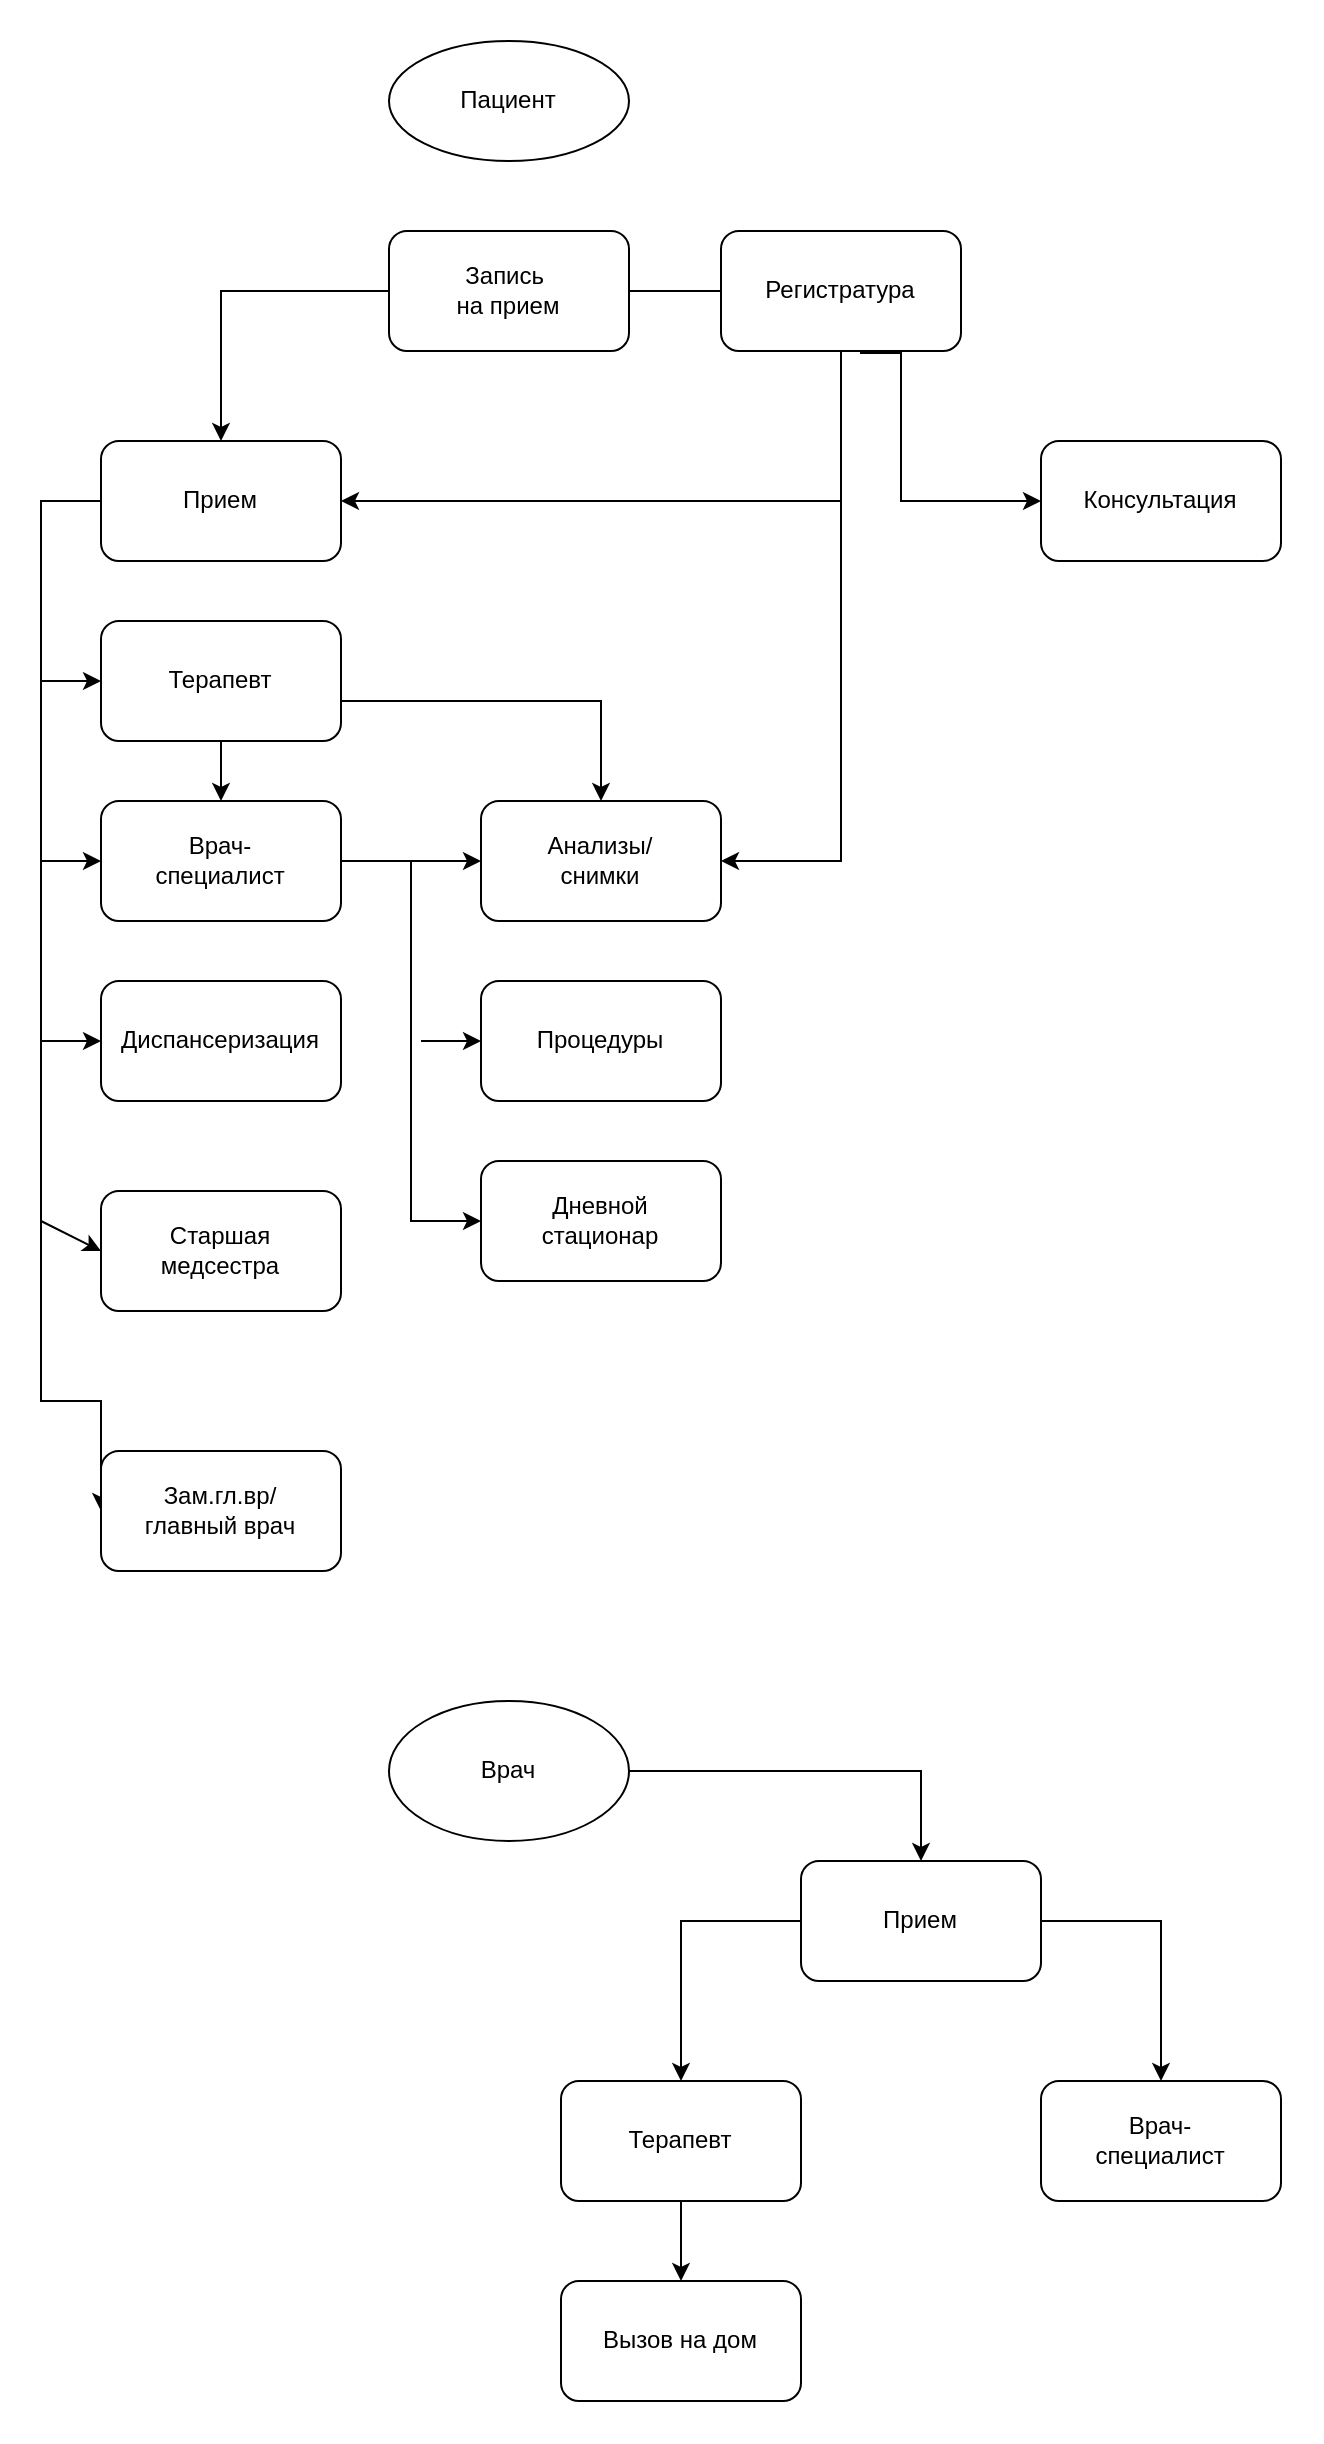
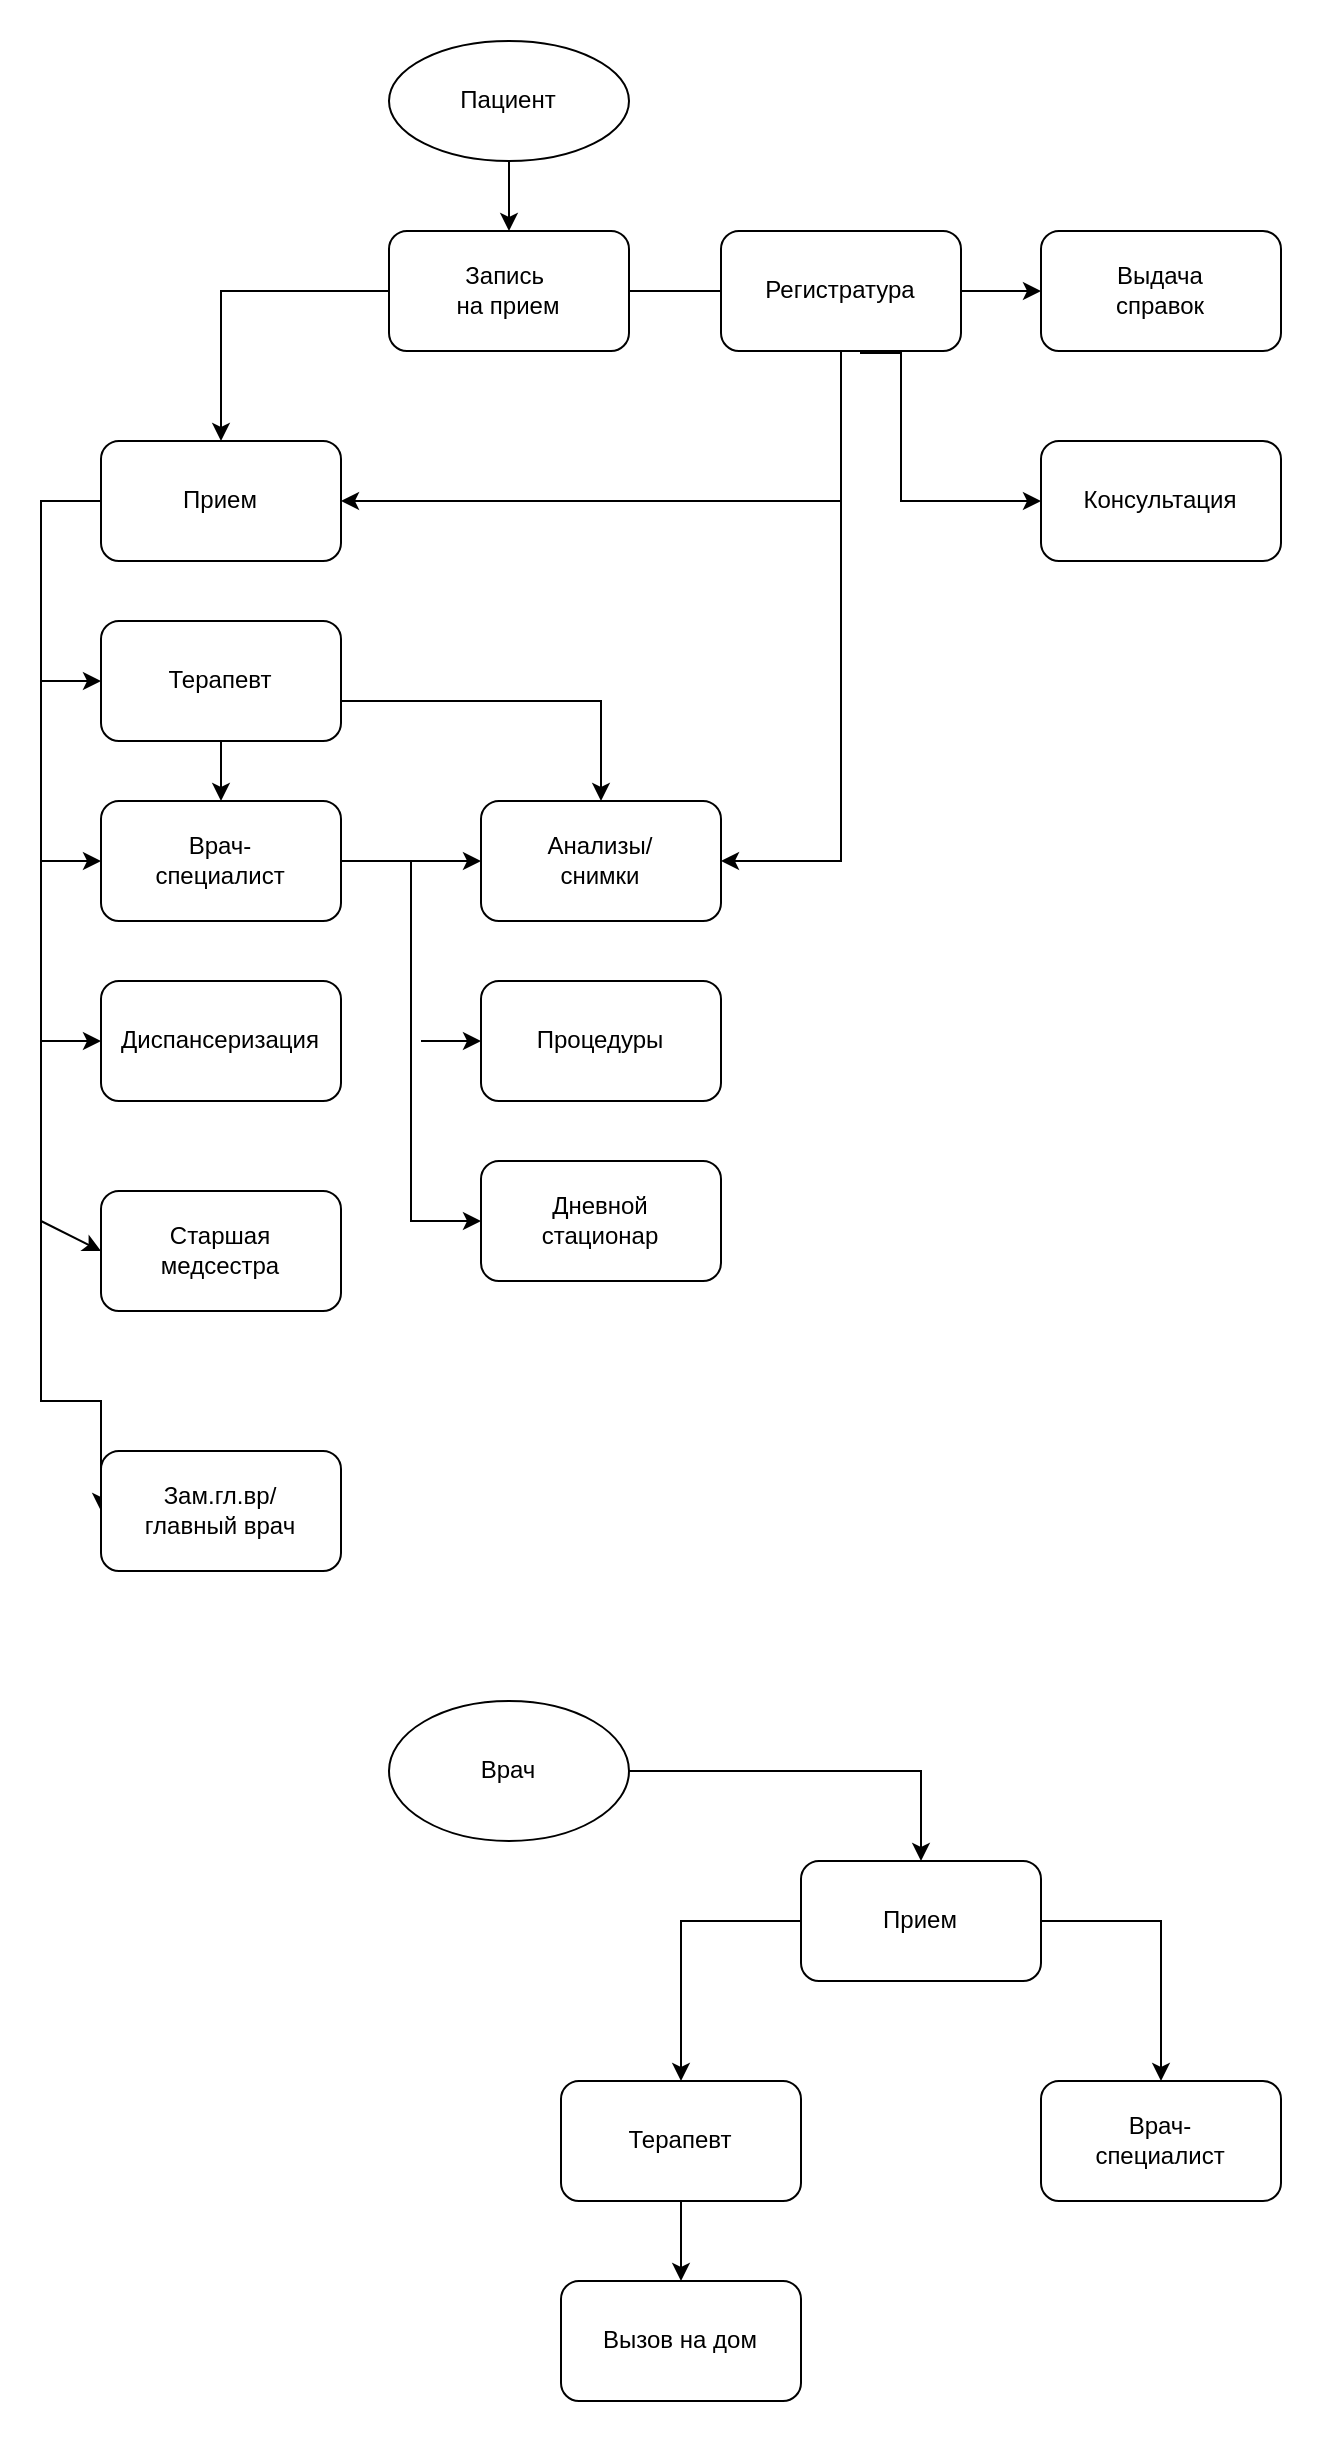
  <mxCell id="0" />
  <mxCell id="1" parent="0" />
+ <mxCell id="2" value="" style="edgeStyle=orthogonalEdgeStyle;rounded=0;orthogonalLoop=1;jettySize=auto;html=1;" edge="1" parent="1" source="3" target="6"><mxGeometry relative="1" as="geometry" /></mxCell>
  <mxCell id="3" value="Пациент" style="ellipse;whiteSpace=wrap;html=1;" vertex="1" parent="1"><mxGeometry x="194" y="20" width="120" height="60" as="geometry" /></mxCell>
  <mxCell id="4" value="" style="edgeStyle=orthogonalEdgeStyle;rounded=0;orthogonalLoop=1;jettySize=auto;html=1;endArrow=none;" edge="1" parent="1" source="6" target="10"><mxGeometry relative="1" as="geometry" /></mxCell>
  <mxCell id="5" style="edgeStyle=orthogonalEdgeStyle;rounded=0;orthogonalLoop=1;jettySize=auto;html=1;entryX=0.5;entryY=0;entryDx=0;entryDy=0;" edge="1" parent="1" source="6" target="12"><mxGeometry relative="1" as="geometry" /></mxCell>
  <mxCell id="6" value="Запись&amp;nbsp;&lt;br&gt;на прием" style="rounded=1;whiteSpace=wrap;html=1;" vertex="1" parent="1"><mxGeometry x="194" y="115" width="120" height="60" as="geometry" /></mxCell>
  <mxCell id="7" style="edgeStyle=orthogonalEdgeStyle;rounded=0;orthogonalLoop=1;jettySize=auto;html=1;entryX=1;entryY=0.5;entryDx=0;entryDy=0;" edge="1" parent="1" source="10" target="26"><mxGeometry relative="1" as="geometry" /></mxCell>
+ <mxCell id="8" value="" style="edgeStyle=orthogonalEdgeStyle;rounded=0;orthogonalLoop=1;jettySize=auto;html=1;" edge="1" parent="1" source="10" target="32"><mxGeometry relative="1" as="geometry" /></mxCell>
  <mxCell id="9" style="edgeStyle=orthogonalEdgeStyle;rounded=0;orthogonalLoop=1;jettySize=auto;html=1;entryX=0;entryY=0.5;entryDx=0;entryDy=0;" edge="1" parent="1" target="33"><mxGeometry relative="1" as="geometry"><mxPoint x="430" y="175" as="sourcePoint" /><mxPoint x="470" y="280" as="targetPoint" /><Array as="points"><mxPoint x="430" y="176" /><mxPoint x="450" y="176" /><mxPoint x="450" y="250" /></Array></mxGeometry></mxCell>
  <mxCell id="10" value="Регистратура" style="rounded=1;whiteSpace=wrap;html=1;" vertex="1" parent="1"><mxGeometry x="360" y="115" width="120" height="60" as="geometry" /></mxCell>
  <mxCell id="11" style="edgeStyle=orthogonalEdgeStyle;rounded=0;orthogonalLoop=1;jettySize=auto;html=1;entryX=0;entryY=0.5;entryDx=0;entryDy=0;" edge="1" parent="1" source="12" target="20"><mxGeometry relative="1" as="geometry"><Array as="points"><mxPoint x="20" y="250" /><mxPoint x="20" y="700" /></Array></mxGeometry></mxCell>
  <mxCell id="12" value="Прием" style="rounded=1;whiteSpace=wrap;html=1;" vertex="1" parent="1"><mxGeometry x="50" y="220" width="120" height="60" as="geometry" /></mxCell>
  <mxCell id="13" value="" style="edgeStyle=orthogonalEdgeStyle;rounded=0;orthogonalLoop=1;jettySize=auto;html=1;" edge="1" parent="1" source="15" target="17"><mxGeometry relative="1" as="geometry" /></mxCell>
  <mxCell id="14" value="" style="edgeStyle=orthogonalEdgeStyle;rounded=0;orthogonalLoop=1;jettySize=auto;html=1;" edge="1" parent="1" source="15" target="26"><mxGeometry relative="1" as="geometry"><Array as="points"><mxPoint x="180" y="350" /><mxPoint x="180" y="350" /></Array></mxGeometry></mxCell>
  <mxCell id="15" value="Терапевт" style="rounded=1;whiteSpace=wrap;html=1;" vertex="1" parent="1"><mxGeometry x="50" y="310" width="120" height="60" as="geometry" /></mxCell>
  <mxCell id="16" style="edgeStyle=orthogonalEdgeStyle;rounded=0;orthogonalLoop=1;jettySize=auto;html=1;entryX=0;entryY=0.5;entryDx=0;entryDy=0;" edge="1" parent="1" source="17" target="28"><mxGeometry relative="1" as="geometry" /></mxCell>
  <mxCell id="17" value="Врач-&lt;br&gt;специалист" style="rounded=1;whiteSpace=wrap;html=1;" vertex="1" parent="1"><mxGeometry x="50" y="400" width="120" height="60" as="geometry" /></mxCell>
  <mxCell id="18" value="Диспансеризация" style="rounded=1;whiteSpace=wrap;html=1;" vertex="1" parent="1"><mxGeometry x="50" y="490" width="120" height="60" as="geometry" /></mxCell>
  <mxCell id="19" value="Старшая&lt;br&gt;медсестра" style="rounded=1;whiteSpace=wrap;html=1;" vertex="1" parent="1"><mxGeometry x="50" y="595" width="120" height="60" as="geometry" /></mxCell>
  <mxCell id="20" value="Зам.гл.вр/&lt;br&gt;главный врач" style="rounded=1;whiteSpace=wrap;html=1;" vertex="1" parent="1"><mxGeometry x="50" y="725" width="120" height="60" as="geometry" /></mxCell>
  <mxCell id="21" value="" style="endArrow=classic;html=1;rounded=0;entryX=0;entryY=0.5;entryDx=0;entryDy=0;" edge="1" parent="1" target="15"><mxGeometry width="50" height="50" relative="1" as="geometry"><mxPoint x="20" y="340" as="sourcePoint" /><mxPoint x="310" y="520" as="targetPoint" /></mxGeometry></mxCell>
  <mxCell id="22" value="" style="endArrow=classic;html=1;rounded=0;entryX=0;entryY=0.5;entryDx=0;entryDy=0;" edge="1" parent="1" target="17"><mxGeometry width="50" height="50" relative="1" as="geometry"><mxPoint x="20" y="430" as="sourcePoint" /><mxPoint x="310" y="520" as="targetPoint" /></mxGeometry></mxCell>
  <mxCell id="23" value="" style="endArrow=classic;html=1;rounded=0;" edge="1" parent="1"><mxGeometry width="50" height="50" relative="1" as="geometry"><mxPoint x="20" y="520" as="sourcePoint" /><mxPoint x="50" y="520" as="targetPoint" /></mxGeometry></mxCell>
  <mxCell id="24" value="" style="endArrow=classic;html=1;rounded=0;entryX=0;entryY=0.5;entryDx=0;entryDy=0;" edge="1" parent="1" target="19"><mxGeometry width="50" height="50" relative="1" as="geometry"><mxPoint x="20" y="610" as="sourcePoint" /><mxPoint x="40" y="610" as="targetPoint" /></mxGeometry></mxCell>
  <mxCell id="25" style="edgeStyle=orthogonalEdgeStyle;rounded=0;orthogonalLoop=1;jettySize=auto;html=1;exitX=0.5;exitY=1;exitDx=0;exitDy=0;" edge="1" parent="1" source="3" target="3"><mxGeometry relative="1" as="geometry" /></mxCell>
  <mxCell id="26" value="Анализы/&lt;br&gt;снимки" style="rounded=1;whiteSpace=wrap;html=1;" vertex="1" parent="1"><mxGeometry x="240" y="400" width="120" height="60" as="geometry" /></mxCell>
  <mxCell id="27" value="Процедуры" style="rounded=1;whiteSpace=wrap;html=1;" vertex="1" parent="1"><mxGeometry x="240" y="490" width="120" height="60" as="geometry" /></mxCell>
  <mxCell id="28" value="Дневной&lt;br&gt;стационар" style="rounded=1;whiteSpace=wrap;html=1;" vertex="1" parent="1"><mxGeometry x="240" y="580" width="120" height="60" as="geometry" /></mxCell>
  <mxCell id="29" value="" style="endArrow=classic;html=1;rounded=0;entryX=0;entryY=0.5;entryDx=0;entryDy=0;" edge="1" parent="1" target="26"><mxGeometry width="50" height="50" relative="1" as="geometry"><mxPoint x="200" y="430" as="sourcePoint" /><mxPoint x="290" y="380" as="targetPoint" /></mxGeometry></mxCell>
  <mxCell id="30" value="" style="endArrow=classic;html=1;rounded=0;entryX=0;entryY=0.5;entryDx=0;entryDy=0;" edge="1" parent="1" target="27"><mxGeometry width="50" height="50" relative="1" as="geometry"><mxPoint x="210" y="520" as="sourcePoint" /><mxPoint x="290" y="380" as="targetPoint" /><Array as="points"><mxPoint x="210" y="520" /></Array></mxGeometry></mxCell>
  <mxCell id="31" value="" style="endArrow=classic;html=1;rounded=0;entryX=1;entryY=0.5;entryDx=0;entryDy=0;" edge="1" parent="1" target="12"><mxGeometry width="50" height="50" relative="1" as="geometry"><mxPoint x="420" y="250" as="sourcePoint" /><mxPoint x="290" y="380" as="targetPoint" /></mxGeometry></mxCell>
+ <mxCell id="32" value="Выдача&lt;br&gt;справок" style="rounded=1;whiteSpace=wrap;html=1;" vertex="1" parent="1"><mxGeometry x="520" y="115" width="120" height="60" as="geometry" /></mxCell>
  <mxCell id="33" value="Консультация" style="rounded=1;whiteSpace=wrap;html=1;" vertex="1" parent="1"><mxGeometry x="520" y="220" width="120" height="60" as="geometry" /></mxCell>
  <mxCell id="34" style="edgeStyle=orthogonalEdgeStyle;rounded=0;orthogonalLoop=1;jettySize=auto;html=1;entryX=0.5;entryY=0;entryDx=0;entryDy=0;" edge="1" parent="1" source="35" target="38"><mxGeometry relative="1" as="geometry" /></mxCell>
  <mxCell id="35" value="Врач" style="ellipse;whiteSpace=wrap;html=1;" vertex="1" parent="1"><mxGeometry x="194" y="850" width="120" height="70" as="geometry" /></mxCell>
  <mxCell id="36" style="edgeStyle=orthogonalEdgeStyle;rounded=0;orthogonalLoop=1;jettySize=auto;html=1;entryX=0.5;entryY=0;entryDx=0;entryDy=0;" edge="1" parent="1" source="38" target="40"><mxGeometry relative="1" as="geometry"><Array as="points"><mxPoint x="340" y="960" /></Array></mxGeometry></mxCell>
  <mxCell id="37" style="edgeStyle=orthogonalEdgeStyle;rounded=0;orthogonalLoop=1;jettySize=auto;html=1;entryX=0.5;entryY=0;entryDx=0;entryDy=0;" edge="1" parent="1" source="38" target="41"><mxGeometry relative="1" as="geometry"><Array as="points"><mxPoint x="580" y="960" /></Array></mxGeometry></mxCell>
  <mxCell id="38" value="Прием" style="rounded=1;whiteSpace=wrap;html=1;" vertex="1" parent="1"><mxGeometry x="400" y="930" width="120" height="60" as="geometry" /></mxCell>
  <mxCell id="39" value="" style="edgeStyle=orthogonalEdgeStyle;rounded=0;orthogonalLoop=1;jettySize=auto;html=1;" edge="1" parent="1" source="40" target="42"><mxGeometry relative="1" as="geometry" /></mxCell>
  <mxCell id="40" value="Терапевт" style="rounded=1;whiteSpace=wrap;html=1;" vertex="1" parent="1"><mxGeometry x="280" y="1040" width="120" height="60" as="geometry" /></mxCell>
  <mxCell id="41" value="Врач-&lt;br&gt;специалист" style="rounded=1;whiteSpace=wrap;html=1;" vertex="1" parent="1"><mxGeometry x="520" y="1040" width="120" height="60" as="geometry" /></mxCell>
  <mxCell id="42" value="Вызов на дом" style="rounded=1;whiteSpace=wrap;html=1;" vertex="1" parent="1"><mxGeometry x="280" y="1140" width="120" height="60" as="geometry" /></mxCell>
